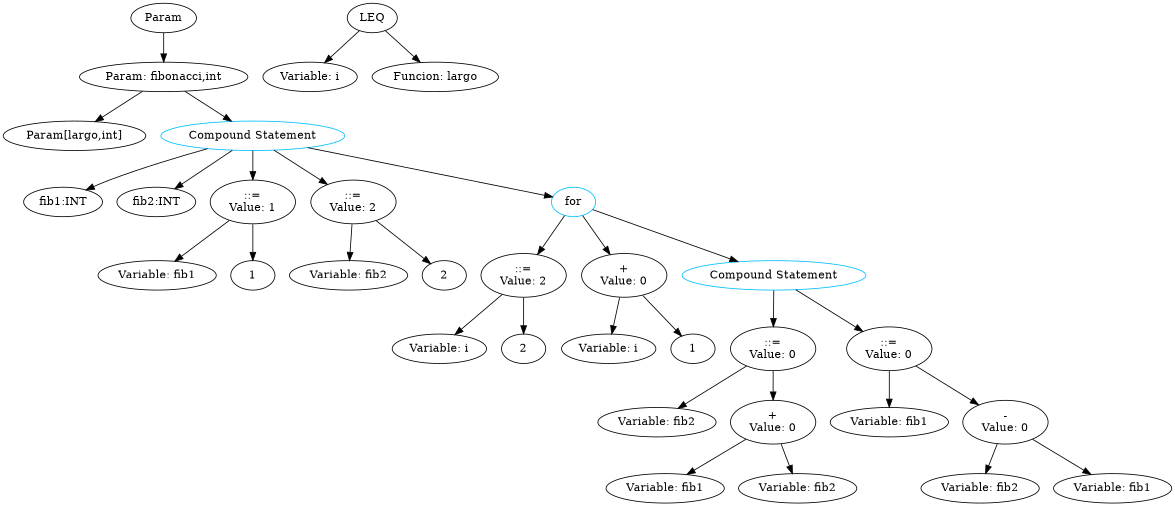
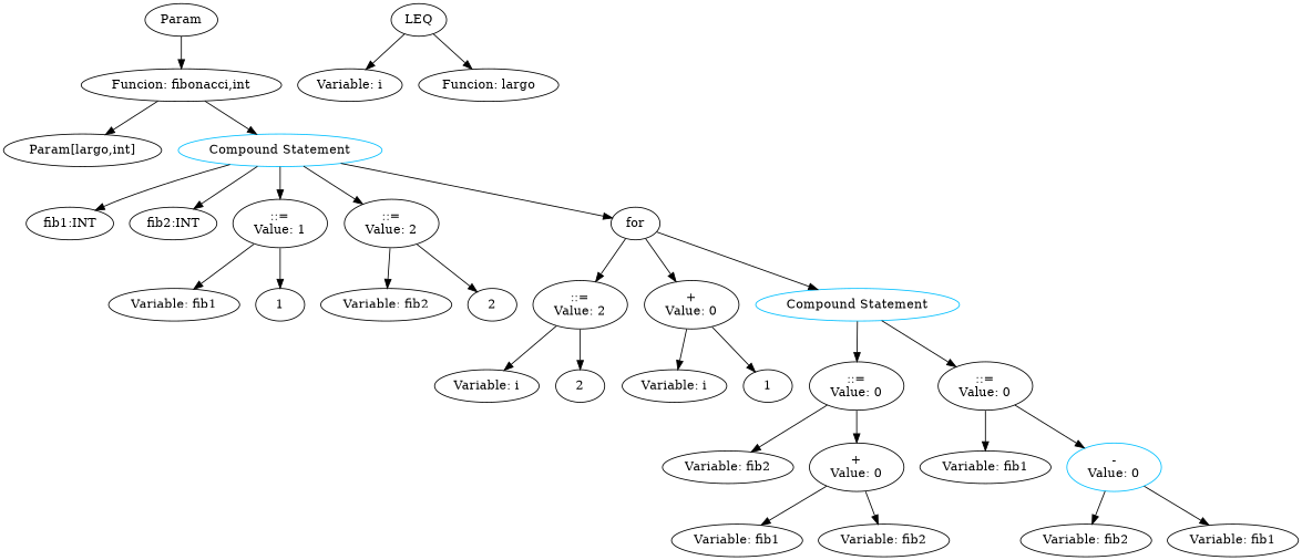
  digraph {
    n1 [label=Param]
-   n2 [label="Param: fibonacci,int"]
+   n2 [label="Funcion: fibonacci,int"]
    n3 [label="Param[largo,int]"]
    n4 [color=deepskyblue label="Compound Statement"]
    n5 [label="fib1:INT"]
    n6 [label="fib2:INT"]
    n7 [label="::=\nValue: 1"]
    n8 [label="::=\nValue: 2"]
-   n9 [label=for color=deepskyblue]
+   n9 [label=for]
    n10 [label="Variable: fib1"]
    n11 [label=1]
    n12 [label="Variable: fib2"]
    n13 [label=2]
    n14 [label="::=\nValue: 2"]
    n15 [label="+\nValue: 0"]
    n16 [color=deepskyblue label="Compound Statement"]
    n17 [label="Variable: i"]
    n18 [label=2]
    n19 [label=LEQ]
    n20 [label="Variable: i"]
    n21 [label="Funcion: largo"]
    n22 [label="Variable: i"]
    n23 [label=1]
    n24 [label="::=\nValue: 0"]
    n25 [label="::=\nValue: 0"]
    n26 [label="Variable: fib2"]
    n27 [label="+\nValue: 0"]
    n28 [label="Variable: fib1"]
-   n29 [label="-\nValue: 0"]
+   n29 [label="-\nValue: 0" color=deepskyblue]
    n30 [label="Variable: fib1"]
    n31 [label="Variable: fib2"]
    n32 [label="Variable: fib2"]
    n33 [label="Variable: fib1"]
    n1 -> n2
    n2 -> n3
    n2 -> n4
    n4 -> n5
    n4 -> n6
    n4 -> n7
    n4 -> n8
    n4 -> n9
    n7 -> n10
    n7 -> n11
    n8 -> n12
    n8 -> n13
    n9 -> n14
    n9 -> n15
    n9 -> n16
    n14 -> n17
    n14 -> n18
    n15 -> n22
    n15 -> n23
    n16 -> n24
    n16 -> n25
    n19 -> n20
    n19 -> n21
    n24 -> n26
    n24 -> n27
    n25 -> n28
    n25 -> n29
    n27 -> n30
    n27 -> n31
    n29 -> n32
    n29 -> n33
  }
